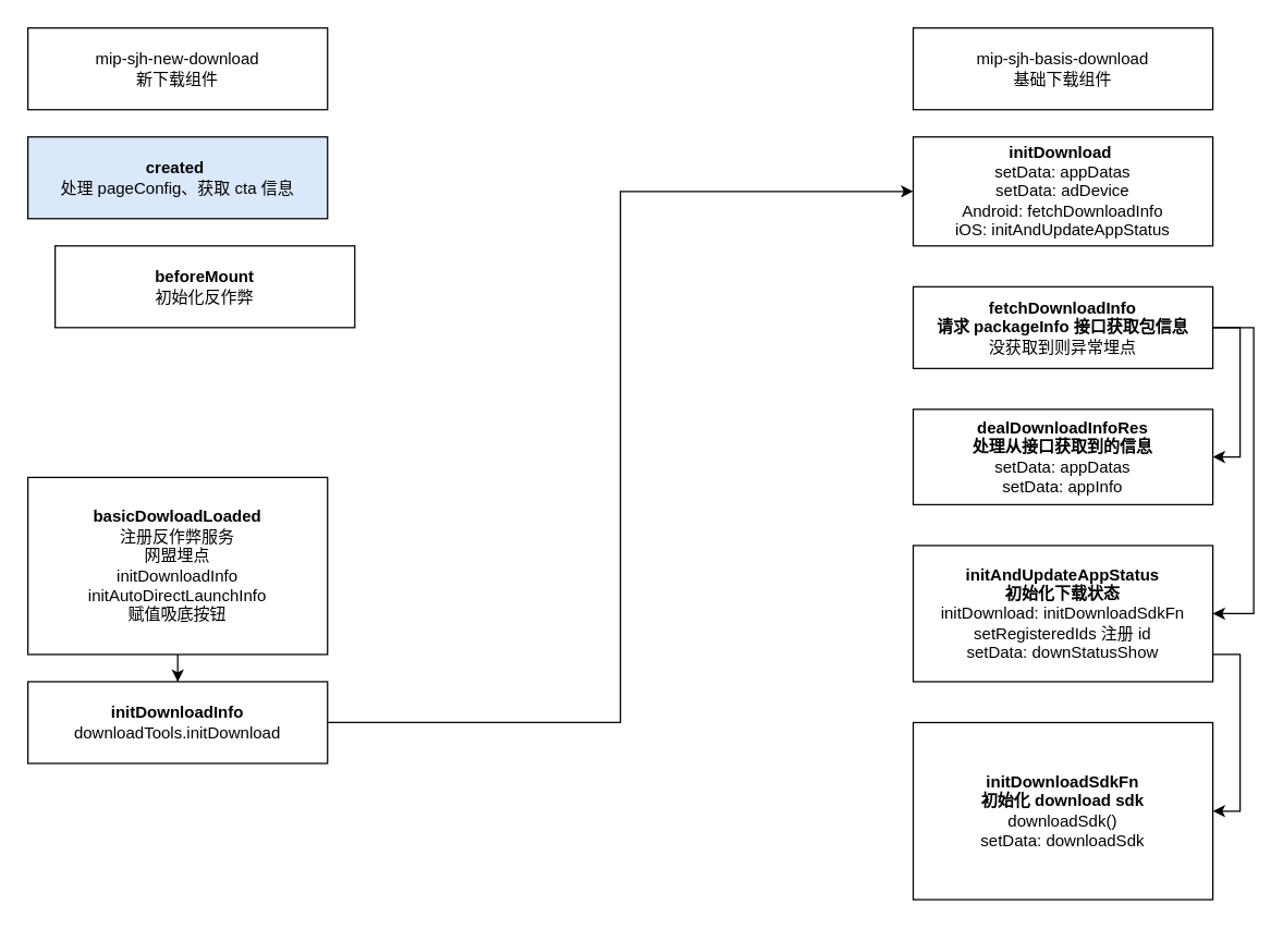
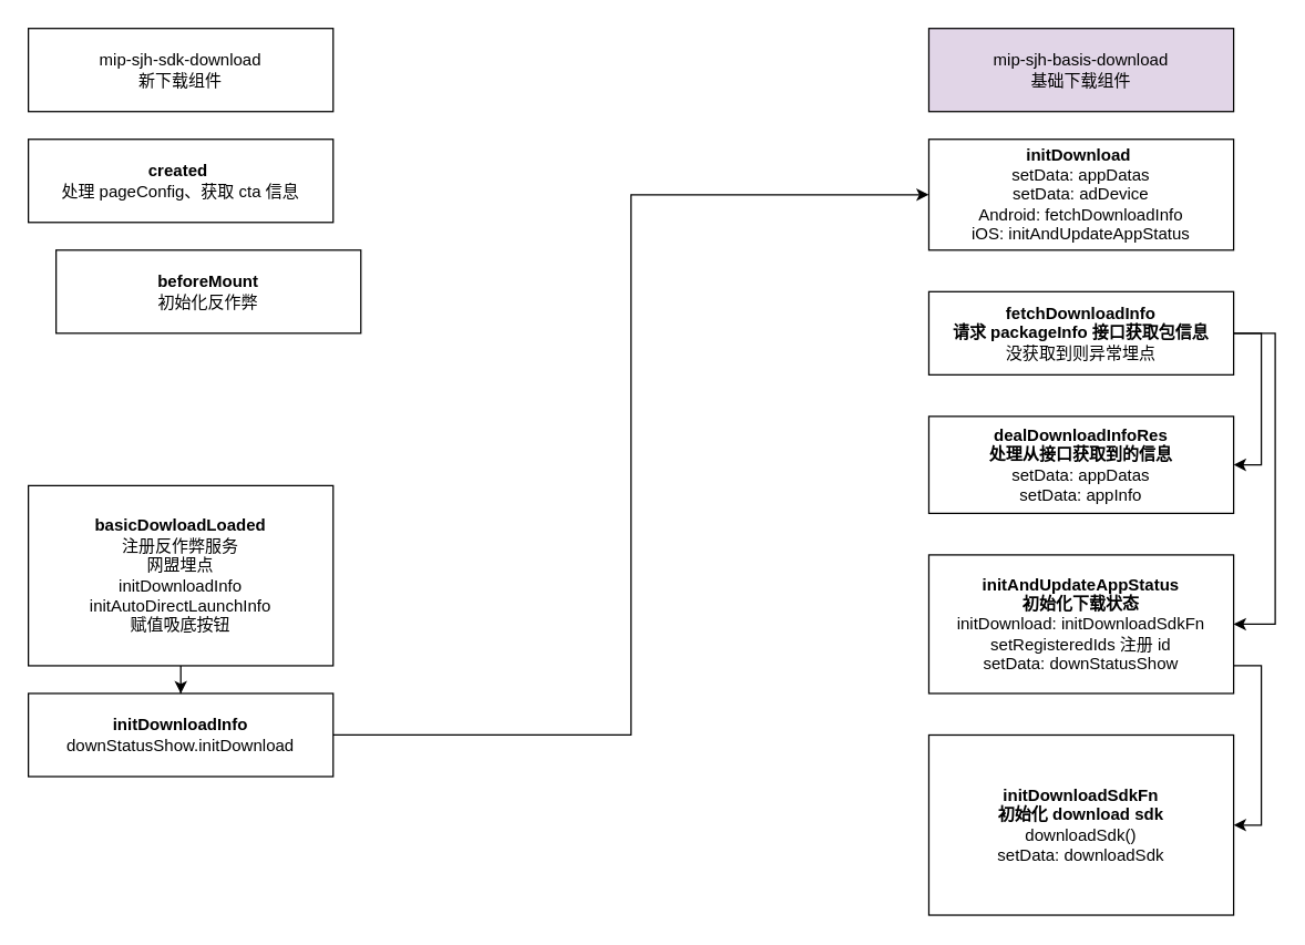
  <mxCell id="0" />
  <mxCell id="1" parent="0" />
- <mxCell id="2" value="&lt;div&gt;&lt;b&gt;created&lt;/b&gt;&amp;nbsp;&lt;/div&gt;&lt;div&gt;&lt;span&gt;处理 pageConfig、获取 cta 信息&lt;/span&gt;&lt;/div&gt;" style="rounded=0;whiteSpace=wrap;html=1;align=center;fillColor=#dae8fc;" vertex="1" parent="1"><mxGeometry x="20" y="100" width="220" height="60" as="geometry" /></mxCell>
+ <mxCell id="2" value="&lt;div&gt;&lt;b&gt;created&lt;/b&gt;&amp;nbsp;&lt;/div&gt;&lt;div&gt;&lt;span&gt;处理 pageConfig、获取 cta 信息&lt;/span&gt;&lt;/div&gt;" style="rounded=0;whiteSpace=wrap;html=1;align=center;" vertex="1" parent="1"><mxGeometry x="20" y="100" width="220" height="60" as="geometry" /></mxCell>
  <mxCell id="3" value="&lt;span&gt;&lt;b&gt;beforeMount&lt;/b&gt;&lt;br&gt;&lt;/span&gt;初始化反作弊" style="rounded=0;whiteSpace=wrap;html=1;align=center;" vertex="1" parent="1"><mxGeometry x="40" y="180" width="220" height="60" as="geometry" /></mxCell>
- <mxCell id="4" value="&lt;span style=&quot;&quot;&gt;mip-sjh-new-download&lt;br&gt;&lt;/span&gt;&lt;span style=&quot;&quot;&gt;新下载组件&lt;/span&gt;" style="rounded=0;whiteSpace=wrap;html=1;align=center;" vertex="1" parent="1"><mxGeometry x="20" y="20" width="220" height="60" as="geometry" /></mxCell>
+ <mxCell id="4" value="&lt;span style=&quot;&quot;&gt;mip-sjh-sdk-download&lt;br&gt;&lt;/span&gt;&lt;span style=&quot;&quot;&gt;新下载组件&lt;/span&gt;" style="rounded=0;whiteSpace=wrap;html=1;align=center;" vertex="1" parent="1"><mxGeometry x="20" y="20" width="220" height="60" as="geometry" /></mxCell>
  <mxCell id="5" value="" style="edgeStyle=orthogonalEdgeStyle;rounded=0;orthogonalLoop=1;jettySize=auto;html=1;" edge="1" parent="1" source="6" target="8"><mxGeometry relative="1" as="geometry" /></mxCell>
  <mxCell id="6" value="&lt;span&gt;&lt;b&gt;basicDowloadLoaded&lt;br&gt;&lt;/b&gt;注册反作弊服务&lt;br&gt;网盟埋点&lt;br&gt;&lt;/span&gt;initDownloadInfo&lt;br&gt;initAutoDirectLaunchInfo&lt;br&gt;&lt;span&gt;赋值吸底按钮&lt;br&gt;&lt;/span&gt;" style="rounded=0;whiteSpace=wrap;html=1;align=center;" vertex="1" parent="1"><mxGeometry x="20" y="350" width="220" height="130" as="geometry" /></mxCell>
  <mxCell id="7" style="edgeStyle=orthogonalEdgeStyle;rounded=0;orthogonalLoop=1;jettySize=auto;html=1;entryX=0;entryY=0.5;entryDx=0;entryDy=0;" edge="1" parent="1" source="8" target="10"><mxGeometry relative="1" as="geometry" /></mxCell>
- <mxCell id="8" value="&lt;span&gt;&lt;b&gt;initDownloadInfo&lt;/b&gt;&lt;br&gt;downloadTools.initDownload&lt;br&gt;&lt;/span&gt;" style="whiteSpace=wrap;html=1;rounded=0;" vertex="1" parent="1"><mxGeometry x="20" y="500" width="220" height="60" as="geometry" /></mxCell>
- <mxCell id="9" value="&lt;span&gt;mip-sjh-basis-download&lt;br&gt;基础下载组件&lt;br&gt;&lt;/span&gt;" style="rounded=0;whiteSpace=wrap;html=1;align=center;" vertex="1" parent="1"><mxGeometry x="670" y="20" width="220" height="60" as="geometry" /></mxCell>
+ <mxCell id="8" value="&lt;span&gt;&lt;b&gt;initDownloadInfo&lt;/b&gt;&lt;br&gt;downStatusShow.initDownload&lt;br&gt;&lt;/span&gt;" style="whiteSpace=wrap;html=1;rounded=0;" vertex="1" parent="1"><mxGeometry x="20" y="500" width="220" height="60" as="geometry" /></mxCell>
+ <mxCell id="9" value="&lt;span&gt;mip-sjh-basis-download&lt;br&gt;基础下载组件&lt;br&gt;&lt;/span&gt;" style="rounded=0;whiteSpace=wrap;html=1;align=center;fillColor=#e1d5e7;" vertex="1" parent="1"><mxGeometry x="670" y="20" width="220" height="60" as="geometry" /></mxCell>
  <mxCell id="10" value="&lt;b&gt;initDownload&lt;/b&gt;&lt;span&gt;&amp;nbsp;&lt;/span&gt;&lt;b&gt;&lt;br&gt;&lt;/b&gt;&lt;div&gt;setData: appDatas&lt;br&gt;&lt;/div&gt;&lt;div&gt;setData:&amp;nbsp;adDevice&lt;/div&gt;&lt;div&gt;Android: fetchDownloadInfo&lt;/div&gt;&lt;div&gt;iOS:&amp;nbsp;initAndUpdateAppStatus&lt;/div&gt;" style="rounded=0;whiteSpace=wrap;html=1;align=center;" vertex="1" parent="1"><mxGeometry x="670" y="100" width="220" height="80" as="geometry" /></mxCell>
  <mxCell id="11" style="edgeStyle=orthogonalEdgeStyle;rounded=0;orthogonalLoop=1;jettySize=auto;html=1;entryX=1;entryY=0.5;entryDx=0;entryDy=0;exitX=1;exitY=0.5;exitDx=0;exitDy=0;jumpStyle=gap;" edge="1" parent="1" source="13" target="16"><mxGeometry relative="1" as="geometry"><Array as="points"><mxPoint x="920" y="240" /><mxPoint x="920" y="450" /></Array></mxGeometry></mxCell>
  <mxCell id="12" style="edgeStyle=orthogonalEdgeStyle;rounded=0;jumpStyle=gap;orthogonalLoop=1;jettySize=auto;html=1;entryX=1;entryY=0.5;entryDx=0;entryDy=0;exitX=1;exitY=0.5;exitDx=0;exitDy=0;" edge="1" parent="1" source="13" target="14"><mxGeometry relative="1" as="geometry" /></mxCell>
  <mxCell id="13" value="&lt;b&gt;fetchDownloadInfo&lt;/b&gt;&lt;span&gt;&lt;br&gt;&lt;/span&gt;&lt;b&gt;请求 packageInfo 接口获取包信息&lt;br&gt;&lt;/b&gt;没获取到则异常埋点" style="rounded=0;whiteSpace=wrap;html=1;align=center;" vertex="1" parent="1"><mxGeometry x="670" y="210" width="220" height="60" as="geometry" /></mxCell>
  <mxCell id="14" value="&lt;span&gt;&lt;b&gt;dealDownloadInfoRes&lt;/b&gt;&lt;br&gt;&lt;/span&gt;&lt;b&gt;处理从接口获取到的信息&lt;br&gt;&lt;/b&gt;&lt;div&gt;setData: appDatas&lt;br&gt;&lt;/div&gt;&lt;div&gt;setData:&amp;nbsp;appInfo&lt;/div&gt;" style="rounded=0;whiteSpace=wrap;html=1;align=center;" vertex="1" parent="1"><mxGeometry x="670" y="300" width="220" height="70" as="geometry" /></mxCell>
  <mxCell id="15" style="edgeStyle=orthogonalEdgeStyle;rounded=0;jumpStyle=gap;orthogonalLoop=1;jettySize=auto;html=1;entryX=1;entryY=0.5;entryDx=0;entryDy=0;" edge="1" parent="1" source="16" target="17"><mxGeometry relative="1" as="geometry"><Array as="points"><mxPoint x="910" y="480" /><mxPoint x="910" y="595" /></Array></mxGeometry></mxCell>
  <mxCell id="16" value="&lt;span&gt;&lt;b&gt;initAndUpdateAppStatus&lt;/b&gt;&lt;br&gt;&lt;/span&gt;&lt;b&gt;初始化下载状态&lt;br&gt;&lt;/b&gt;&lt;div&gt;initDownload: initDownloadSdkFn&lt;/div&gt;&lt;div&gt;setRegisteredIds 注册 id&lt;br&gt;&lt;/div&gt;&lt;div&gt;setData:&amp;nbsp;downStatusShow&lt;br&gt;&lt;/div&gt;" style="rounded=0;whiteSpace=wrap;html=1;align=center;" vertex="1" parent="1"><mxGeometry x="670" y="400" width="220" height="100" as="geometry" /></mxCell>
  <mxCell id="17" value="&lt;span&gt;&lt;b&gt;initDownloadSdkFn&lt;/b&gt;&lt;br&gt;&lt;/span&gt;&lt;b&gt;初始化 download sdk&lt;/b&gt;&lt;br&gt;downloadSdk()&lt;br&gt;setData: downloadSdk" style="rounded=0;whiteSpace=wrap;html=1;align=center;" vertex="1" parent="1"><mxGeometry x="670" y="530" width="220" height="130" as="geometry" /></mxCell>
